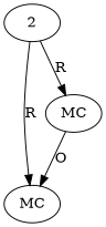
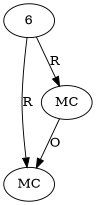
  digraph {
    n1 [l=243 label=MC s="iterator()" t=Iterable]
-   2 [n=classNames t=List]
+   2 [n=classNames t=List label=6]
    n3 [l=241 label=MC s="size()" t=Collection]
    2 -> n1 [label=R]
    2 -> n3 [label=R]
    n3 -> n1 [label=O]
  }
